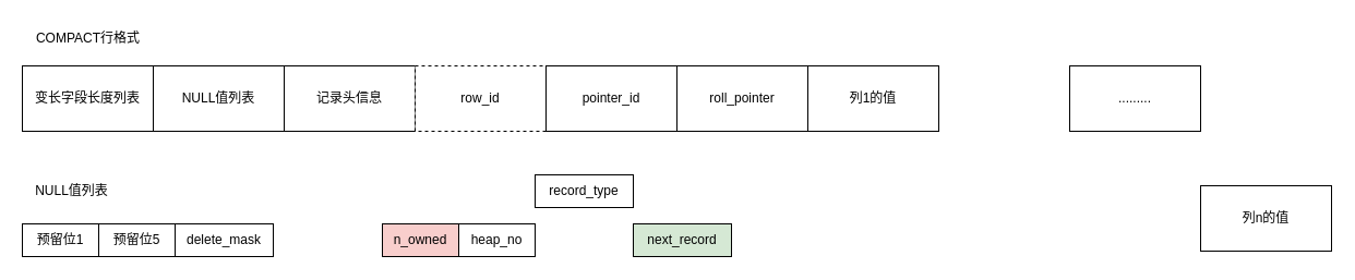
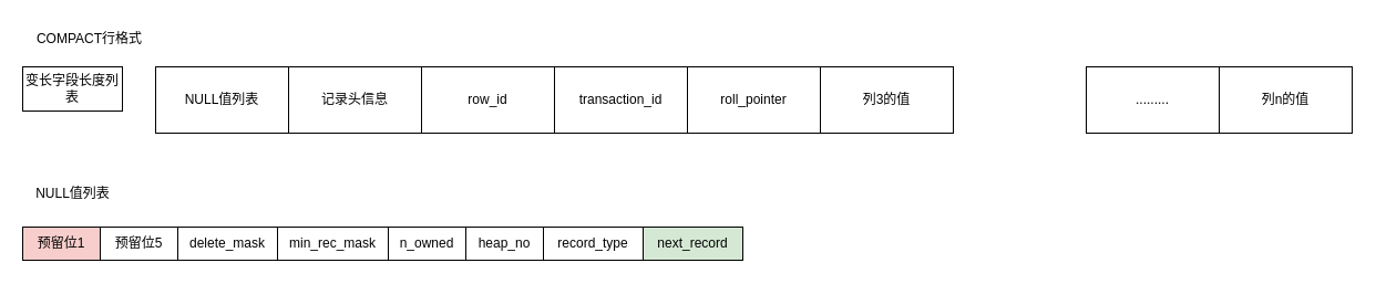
  <mxCell id="0" />
  <mxCell id="1" parent="0" />
- <mxCell id="2" value="变长字段长度列表" style="rounded=0;whiteSpace=wrap;html=1;" vertex="1" parent="1"><mxGeometry x="20" y="60" width="120" height="60" as="geometry" /></mxCell>
+ <mxCell id="2" value="变长字段长度列表" style="rounded=0;whiteSpace=wrap;html=1;" vertex="1" parent="1"><mxGeometry x="20" y="60" width="90" height="40" as="geometry" /></mxCell>
  <mxCell id="3" value="NULL值列表" style="rounded=0;whiteSpace=wrap;html=1;" vertex="1" parent="1"><mxGeometry x="140" y="60" width="120" height="60" as="geometry" /></mxCell>
  <mxCell id="4" value="记录头信息" style="rounded=0;whiteSpace=wrap;html=1;" vertex="1" parent="1"><mxGeometry x="260" y="60" width="120" height="60" as="geometry" /></mxCell>
- <mxCell id="5" value="列1的值" style="rounded=0;whiteSpace=wrap;html=1;" vertex="1" parent="1"><mxGeometry x="740" y="60" width="120" height="60" as="geometry" /></mxCell>
+ <mxCell id="5" value="列3的值" style="rounded=0;whiteSpace=wrap;html=1;" vertex="1" parent="1"><mxGeometry x="740" y="60" width="120" height="60" as="geometry" /></mxCell>
  <mxCell id="6" value="........." style="rounded=0;whiteSpace=wrap;html=1;" vertex="1" parent="1"><mxGeometry x="980" y="60" width="120" height="60" as="geometry" /></mxCell>
- <mxCell id="7" value="列n的值" style="rounded=0;whiteSpace=wrap;html=1;" vertex="1" parent="1"><mxGeometry x="1100" y="170" width="120" height="60" as="geometry" /></mxCell>
- <mxCell id="8" value="预留位1" style="rounded=0;whiteSpace=wrap;html=1;imageHeight=24;imageWidth=24;" vertex="1" parent="1"><mxGeometry x="20" y="205" width="70" height="30" as="geometry" /></mxCell>
+ <mxCell id="7" value="列n的值" style="rounded=0;whiteSpace=wrap;html=1;" vertex="1" parent="1"><mxGeometry x="1100" y="60" width="120" height="60" as="geometry" /></mxCell>
+ <mxCell id="8" value="预留位1" style="rounded=0;whiteSpace=wrap;html=1;imageHeight=24;imageWidth=24;fillColor=#f8cecc;" vertex="1" parent="1"><mxGeometry x="20" y="205" width="70" height="30" as="geometry" /></mxCell>
  <mxCell id="9" value="COMPACT行格式" style="text;html=1;align=center;verticalAlign=middle;resizable=0;points=[];autosize=1;strokeColor=none;fillColor=none;" vertex="1" parent="1"><mxGeometry x="20" y="20" width="120" height="30" as="geometry" /></mxCell>
  <mxCell id="10" value="NULL值列表" style="text;html=1;align=center;verticalAlign=middle;resizable=0;points=[];autosize=1;strokeColor=none;fillColor=none;imageHeight=10;" vertex="1" parent="1"><mxGeometry x="20" y="160" width="90" height="30" as="geometry" /></mxCell>
  <mxCell id="11" value="预留位5" style="rounded=0;whiteSpace=wrap;html=1;imageHeight=24;imageWidth=24;" vertex="1" parent="1"><mxGeometry x="90" y="205" width="70" height="30" as="geometry" /></mxCell>
  <mxCell id="12" value="delete_mask" style="rounded=0;whiteSpace=wrap;html=1;imageHeight=24;imageWidth=24;" vertex="1" parent="1"><mxGeometry x="160" y="205" width="90" height="30" as="geometry" /></mxCell>
- <mxCell id="14" value="n_owned" style="rounded=0;whiteSpace=wrap;html=1;fillColor=#f8cecc;" vertex="1" parent="1"><mxGeometry x="350" y="205" width="70" height="30" as="geometry" /></mxCell>
+ <mxCell id="13" value="min_rec_mask" style="rounded=0;whiteSpace=wrap;html=1;" vertex="1" parent="1"><mxGeometry x="250" y="205" width="100" height="30" as="geometry" /></mxCell>
+ <mxCell id="14" value="n_owned" style="rounded=0;whiteSpace=wrap;html=1;" vertex="1" parent="1"><mxGeometry x="350" y="205" width="70" height="30" as="geometry" /></mxCell>
  <mxCell id="15" value="heap_no" style="rounded=0;whiteSpace=wrap;html=1;" vertex="1" parent="1"><mxGeometry x="420" y="205" width="70" height="30" as="geometry" /></mxCell>
- <mxCell id="16" value="record_type" style="rounded=0;whiteSpace=wrap;html=1;" vertex="1" parent="1"><mxGeometry x="490" y="160" width="90" height="30" as="geometry" /></mxCell>
+ <mxCell id="16" value="record_type" style="rounded=0;whiteSpace=wrap;html=1;" vertex="1" parent="1"><mxGeometry x="490" y="205" width="90" height="30" as="geometry" /></mxCell>
  <mxCell id="17" value="next_record" style="rounded=0;whiteSpace=wrap;html=1;fillColor=#d5e8d4;" vertex="1" parent="1"><mxGeometry x="580" y="205" width="90" height="30" as="geometry" /></mxCell>
- <mxCell id="18" value="row_id" style="rounded=0;whiteSpace=wrap;html=1;dashed=1;" vertex="1" parent="1"><mxGeometry x="380" y="60" width="120" height="60" as="geometry" /></mxCell>
- <mxCell id="19" value="pointer_id" style="rounded=0;whiteSpace=wrap;html=1;" vertex="1" parent="1"><mxGeometry x="500" y="60" width="120" height="60" as="geometry" /></mxCell>
+ <mxCell id="18" value="row_id" style="rounded=0;whiteSpace=wrap;html=1;" vertex="1" parent="1"><mxGeometry x="380" y="60" width="120" height="60" as="geometry" /></mxCell>
+ <mxCell id="19" value="transaction_id" style="rounded=0;whiteSpace=wrap;html=1;" vertex="1" parent="1"><mxGeometry x="500" y="60" width="120" height="60" as="geometry" /></mxCell>
  <mxCell id="20" value="roll_pointer" style="rounded=0;whiteSpace=wrap;html=1;" vertex="1" parent="1"><mxGeometry x="620" y="60" width="120" height="60" as="geometry" /></mxCell>
